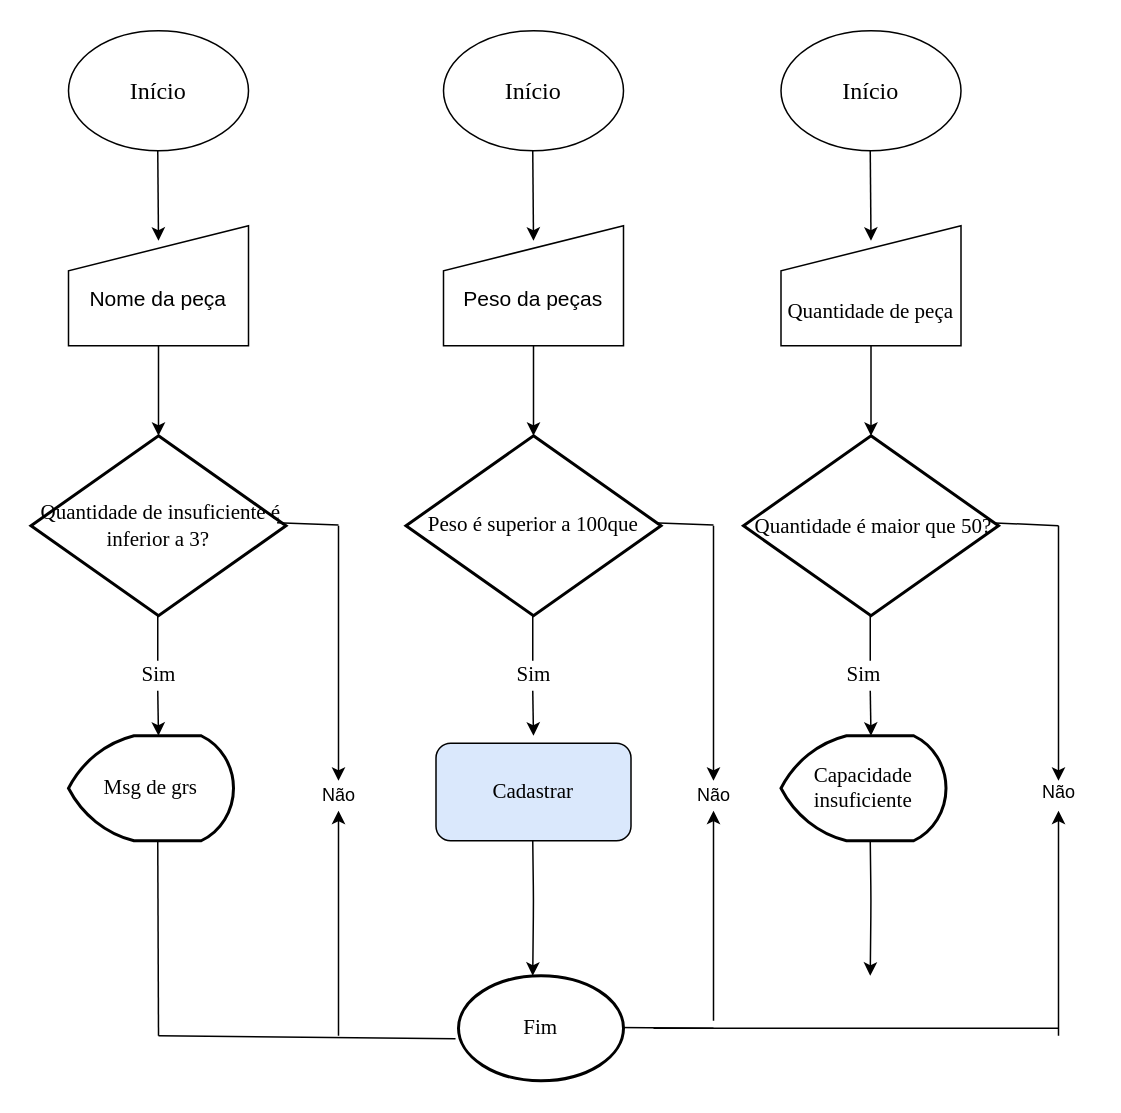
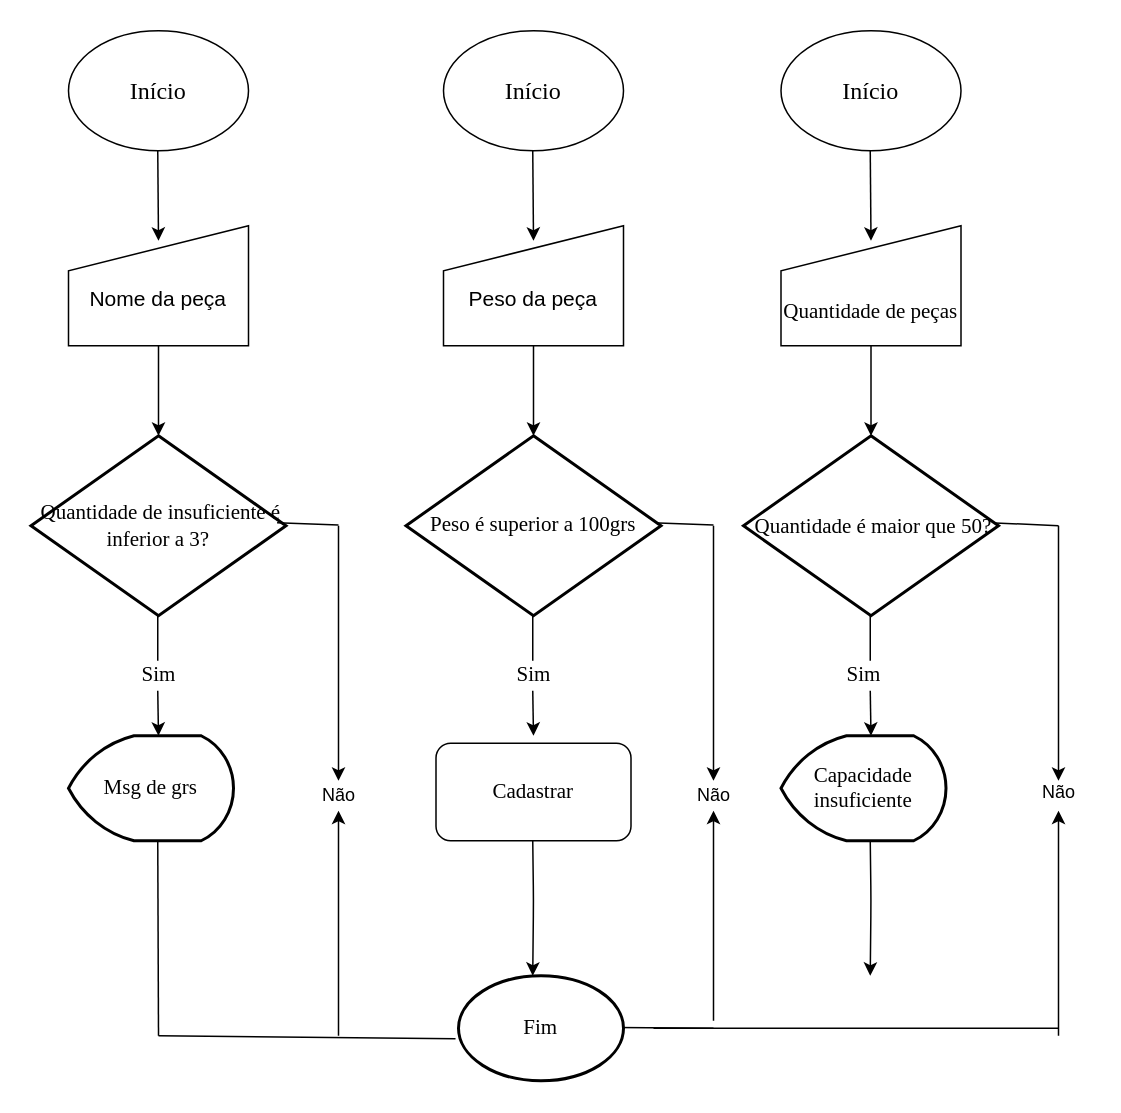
  <mxCell id="0" />
  <mxCell id="1" parent="0" />
  <mxCell id="2" value="&lt;font style=&quot;font-size: 16px&quot; face=&quot;Verdana&quot;&gt;Início&lt;/font&gt;" style="ellipse;whiteSpace=wrap;html=1;" vertex="1" parent="1"><mxGeometry x="45" y="20" width="120" height="80" as="geometry" /></mxCell>
  <mxCell id="3" value="" style="endArrow=classic;html=1;" edge="1" parent="1"><mxGeometry width="50" height="50" relative="1" as="geometry"><mxPoint x="104.5" y="100" as="sourcePoint" /><mxPoint x="105" y="160" as="targetPoint" /></mxGeometry></mxCell>
  <mxCell id="4" value="&lt;span style=&quot;font-size: 14px&quot;&gt;&lt;br&gt;Nome da peça&lt;/span&gt;" style="shape=manualInput;whiteSpace=wrap;html=1;" vertex="1" parent="1"><mxGeometry x="45" y="150" width="120" height="80" as="geometry" /></mxCell>
  <mxCell id="5" value="" style="endArrow=classic;html=1;exitX=0.5;exitY=1;exitDx=0;exitDy=0;" edge="1" parent="1" source="4"><mxGeometry width="50" height="50" relative="1" as="geometry"><mxPoint x="104.5" y="240" as="sourcePoint" /><mxPoint x="105" y="290" as="targetPoint" /><Array as="points" /></mxGeometry></mxCell>
  <mxCell id="6" value="&lt;div&gt;&lt;span style=&quot;font-size: 14px&quot;&gt;&lt;font face=&quot;Verdana&quot;&gt;&amp;nbsp;Quantidade de insuficiente é inferior a 3?&lt;/font&gt;&lt;/span&gt;&lt;/div&gt;" style="strokeWidth=2;html=1;shape=mxgraph.flowchart.decision;whiteSpace=wrap;align=center;" vertex="1" parent="1"><mxGeometry x="20" y="290" width="170" height="120" as="geometry" /></mxCell>
  <mxCell id="7" value="" style="endArrow=classic;html=1;" edge="1" parent="1"><mxGeometry width="50" height="50" relative="1" as="geometry"><mxPoint x="104.5" y="460" as="sourcePoint" /><mxPoint x="105" y="490" as="targetPoint" /><Array as="points" /></mxGeometry></mxCell>
  <mxCell id="8" value="&lt;font face=&quot;Verdana&quot; style=&quot;font-size: 14px&quot;&gt;Msg de grs&lt;/font&gt;" style="strokeWidth=2;html=1;shape=mxgraph.flowchart.display;whiteSpace=wrap;" vertex="1" parent="1"><mxGeometry x="45" y="490" width="110" height="70" as="geometry" /></mxCell>
  <mxCell id="9" value="" style="endArrow=none;html=1;exitX=0.965;exitY=0.483;exitDx=0;exitDy=0;exitPerimeter=0;" edge="1" parent="1" source="6"><mxGeometry width="50" height="50" relative="1" as="geometry"><mxPoint x="195" y="349.5" as="sourcePoint" /><mxPoint x="225" y="349.5" as="targetPoint" /></mxGeometry></mxCell>
  <mxCell id="10" value="&lt;font style=&quot;font-size: 16px&quot; face=&quot;Verdana&quot;&gt;Início&lt;/font&gt;" style="ellipse;whiteSpace=wrap;html=1;" vertex="1" parent="1"><mxGeometry x="295" y="20" width="120" height="80" as="geometry" /></mxCell>
  <mxCell id="11" value="" style="endArrow=classic;html=1;" edge="1" parent="1"><mxGeometry width="50" height="50" relative="1" as="geometry"><mxPoint x="354.5" y="100" as="sourcePoint" /><mxPoint x="355" y="160" as="targetPoint" /></mxGeometry></mxCell>
- <mxCell id="12" value="&lt;span style=&quot;font-size: 14px&quot;&gt;&lt;br&gt;Peso da peças&lt;br&gt;&lt;/span&gt;" style="shape=manualInput;whiteSpace=wrap;html=1;" vertex="1" parent="1"><mxGeometry x="295" y="150" width="120" height="80" as="geometry" /></mxCell>
+ <mxCell id="12" value="&lt;span style=&quot;font-size: 14px&quot;&gt;&lt;br&gt;Peso da peça&lt;br&gt;&lt;/span&gt;" style="shape=manualInput;whiteSpace=wrap;html=1;" vertex="1" parent="1"><mxGeometry x="295" y="150" width="120" height="80" as="geometry" /></mxCell>
  <mxCell id="13" value="" style="endArrow=classic;html=1;exitX=0.5;exitY=1;exitDx=0;exitDy=0;" edge="1" parent="1" source="12"><mxGeometry width="50" height="50" relative="1" as="geometry"><mxPoint x="354.5" y="240" as="sourcePoint" /><mxPoint x="355" y="290" as="targetPoint" /><Array as="points" /></mxGeometry></mxCell>
  <mxCell id="14" value="" style="endArrow=classic;html=1;" edge="1" parent="1"><mxGeometry width="50" height="50" relative="1" as="geometry"><mxPoint x="354.5" y="560" as="sourcePoint" /><mxPoint x="354.5" y="650" as="targetPoint" /><Array as="points"><mxPoint x="355" y="600" /></Array></mxGeometry></mxCell>
  <mxCell id="15" value="" style="endArrow=none;html=1;exitX=0.965;exitY=0.483;exitDx=0;exitDy=0;exitPerimeter=0;" edge="1" parent="1"><mxGeometry width="50" height="50" relative="1" as="geometry"><mxPoint x="434.05" y="347.96" as="sourcePoint" /><mxPoint x="475" y="349.5" as="targetPoint" /></mxGeometry></mxCell>
  <mxCell id="16" value="" style="endArrow=none;html=1;" edge="1" parent="1"><mxGeometry width="50" height="50" relative="1" as="geometry"><mxPoint x="410" y="684.5" as="sourcePoint" /><mxPoint x="475" y="685" as="targetPoint" /></mxGeometry></mxCell>
  <mxCell id="17" value="&lt;font style=&quot;font-size: 14px&quot; face=&quot;Verdana&quot;&gt;Fim&lt;/font&gt;" style="strokeWidth=2;html=1;shape=mxgraph.flowchart.start_1;whiteSpace=wrap;" vertex="1" parent="1"><mxGeometry x="305" y="650" width="110" height="70" as="geometry" /></mxCell>
- <mxCell id="18" value="&lt;font face=&quot;Verdana&quot;&gt;&lt;span style=&quot;font-size: 14px&quot;&gt;Peso é superior a 100que&lt;/span&gt;&lt;/font&gt;" style="strokeWidth=2;html=1;shape=mxgraph.flowchart.decision;whiteSpace=wrap;align=center;" vertex="1" parent="1"><mxGeometry x="270" y="290" width="170" height="120" as="geometry" /></mxCell>
+ <mxCell id="18" value="&lt;font face=&quot;Verdana&quot;&gt;&lt;span style=&quot;font-size: 14px&quot;&gt;Peso é superior a 100grs&lt;/span&gt;&lt;/font&gt;" style="strokeWidth=2;html=1;shape=mxgraph.flowchart.decision;whiteSpace=wrap;align=center;" vertex="1" parent="1"><mxGeometry x="270" y="290" width="170" height="120" as="geometry" /></mxCell>
  <mxCell id="19" value="&lt;font style=&quot;font-size: 16px&quot; face=&quot;Verdana&quot;&gt;Início&lt;/font&gt;" style="ellipse;whiteSpace=wrap;html=1;" vertex="1" parent="1"><mxGeometry x="520" y="20" width="120" height="80" as="geometry" /></mxCell>
  <mxCell id="20" value="" style="endArrow=classic;html=1;" edge="1" parent="1"><mxGeometry width="50" height="50" relative="1" as="geometry"><mxPoint x="579.5" y="100" as="sourcePoint" /><mxPoint x="580" y="160" as="targetPoint" /></mxGeometry></mxCell>
- <mxCell id="21" value="&lt;span style=&quot;font-size: 14px&quot;&gt;&lt;font face=&quot;Verdana&quot;&gt;&lt;br&gt;&lt;br&gt;Quantidade de peça&lt;/font&gt;&lt;/span&gt;" style="shape=manualInput;whiteSpace=wrap;html=1;" vertex="1" parent="1"><mxGeometry x="520" y="150" width="120" height="80" as="geometry" /></mxCell>
+ <mxCell id="21" value="&lt;span style=&quot;font-size: 14px&quot;&gt;&lt;font face=&quot;Verdana&quot;&gt;&lt;br&gt;&lt;br&gt;Quantidade de peças&lt;/font&gt;&lt;/span&gt;" style="shape=manualInput;whiteSpace=wrap;html=1;" vertex="1" parent="1"><mxGeometry x="520" y="150" width="120" height="80" as="geometry" /></mxCell>
  <mxCell id="22" value="" style="endArrow=classic;html=1;exitX=0.5;exitY=1;exitDx=0;exitDy=0;" edge="1" parent="1" source="21"><mxGeometry width="50" height="50" relative="1" as="geometry"><mxPoint x="579.5" y="240" as="sourcePoint" /><mxPoint x="580" y="290" as="targetPoint" /><Array as="points" /></mxGeometry></mxCell>
  <mxCell id="23" value="&lt;font face=&quot;Verdana&quot; style=&quot;font-size: 14px&quot;&gt;Capacidade insuficiente&lt;br&gt;&lt;/font&gt;" style="strokeWidth=2;html=1;shape=mxgraph.flowchart.display;whiteSpace=wrap;" vertex="1" parent="1"><mxGeometry x="520" y="490" width="110" height="70" as="geometry" /></mxCell>
  <mxCell id="24" value="" style="endArrow=classic;html=1;" edge="1" parent="1"><mxGeometry width="50" height="50" relative="1" as="geometry"><mxPoint x="579.5" y="560" as="sourcePoint" /><mxPoint x="579.5" y="650" as="targetPoint" /><Array as="points"><mxPoint x="580" y="600" /></Array></mxGeometry></mxCell>
  <mxCell id="25" value="" style="endArrow=none;html=1;exitX=0.965;exitY=0.483;exitDx=0;exitDy=0;exitPerimeter=0;" edge="1" parent="1"><mxGeometry width="50" height="50" relative="1" as="geometry"><mxPoint x="659.05" y="347.96" as="sourcePoint" /><mxPoint x="705" y="350" as="targetPoint" /></mxGeometry></mxCell>
  <mxCell id="26" value="" style="endArrow=none;html=1;" edge="1" parent="1"><mxGeometry width="50" height="50" relative="1" as="geometry"><mxPoint x="435" y="685" as="sourcePoint" /><mxPoint x="705" y="685" as="targetPoint" /></mxGeometry></mxCell>
  <mxCell id="27" value="&lt;div&gt;&lt;span style=&quot;font-size: 14px&quot;&gt;&lt;font face=&quot;Verdana&quot;&gt;&amp;nbsp;Quantidade é maior que 50?&lt;/font&gt;&lt;/span&gt;&lt;/div&gt;" style="strokeWidth=2;html=1;shape=mxgraph.flowchart.decision;whiteSpace=wrap;align=center;" vertex="1" parent="1"><mxGeometry x="495" y="290" width="170" height="120" as="geometry" /></mxCell>
- <mxCell id="28" value="&lt;font face=&quot;Verdana&quot; style=&quot;font-size: 14px&quot;&gt;Cadastrar&lt;/font&gt;" style="rounded=1;whiteSpace=wrap;html=1;fillColor=#dae8fc;" vertex="1" parent="1"><mxGeometry x="290" y="495" width="130" height="65" as="geometry" /></mxCell>
+ <mxCell id="28" value="&lt;font face=&quot;Verdana&quot; style=&quot;font-size: 14px&quot;&gt;Cadastrar&lt;/font&gt;" style="rounded=1;whiteSpace=wrap;html=1;" vertex="1" parent="1"><mxGeometry x="290" y="495" width="130" height="65" as="geometry" /></mxCell>
  <mxCell id="29" value="" style="endArrow=classic;html=1;" edge="1" parent="1"><mxGeometry width="50" height="50" relative="1" as="geometry"><mxPoint x="225" y="350" as="sourcePoint" /><mxPoint x="225" y="520" as="targetPoint" /></mxGeometry></mxCell>
  <mxCell id="30" value="" style="endArrow=classic;html=1;" edge="1" parent="1"><mxGeometry width="50" height="50" relative="1" as="geometry"><mxPoint x="225" y="690" as="sourcePoint" /><mxPoint x="225" y="540" as="targetPoint" /></mxGeometry></mxCell>
  <mxCell id="31" value="Não" style="text;html=1;align=center;verticalAlign=middle;resizable=0;points=[];autosize=1;" vertex="1" parent="1"><mxGeometry x="205" y="520" width="40" height="20" as="geometry" /></mxCell>
  <mxCell id="32" value="" style="endArrow=classic;html=1;" edge="1" parent="1"><mxGeometry width="50" height="50" relative="1" as="geometry"><mxPoint x="475" y="350" as="sourcePoint" /><mxPoint x="475" y="520" as="targetPoint" /></mxGeometry></mxCell>
  <mxCell id="33" value="" style="endArrow=classic;html=1;" edge="1" parent="1"><mxGeometry width="50" height="50" relative="1" as="geometry"><mxPoint x="475" y="680" as="sourcePoint" /><mxPoint x="475" y="540" as="targetPoint" /></mxGeometry></mxCell>
  <mxCell id="34" value="Não" style="text;html=1;align=center;verticalAlign=middle;resizable=0;points=[];autosize=1;" vertex="1" parent="1"><mxGeometry x="455" y="520" width="40" height="20" as="geometry" /></mxCell>
  <mxCell id="35" value="" style="endArrow=classic;html=1;" edge="1" parent="1"><mxGeometry width="50" height="50" relative="1" as="geometry"><mxPoint x="705" y="350" as="sourcePoint" /><mxPoint x="705" y="520" as="targetPoint" /></mxGeometry></mxCell>
  <mxCell id="36" value="" style="endArrow=classic;html=1;" edge="1" parent="1"><mxGeometry width="50" height="50" relative="1" as="geometry"><mxPoint x="705" y="690" as="sourcePoint" /><mxPoint x="705" y="540" as="targetPoint" /></mxGeometry></mxCell>
  <mxCell id="37" value="Não" style="text;html=1;align=center;verticalAlign=middle;resizable=0;points=[];autosize=1;" vertex="1" parent="1"><mxGeometry x="685" y="517.5" width="40" height="20" as="geometry" /></mxCell>
  <mxCell id="38" value="&lt;font face=&quot;Verdana&quot; style=&quot;font-size: 14px&quot;&gt;Sim&lt;/font&gt;" style="text;html=1;align=center;verticalAlign=middle;resizable=0;points=[];autosize=1;" vertex="1" parent="1"><mxGeometry x="85" y="440" width="40" height="20" as="geometry" /></mxCell>
  <mxCell id="39" value="" style="endArrow=none;html=1;" edge="1" parent="1"><mxGeometry width="50" height="50" relative="1" as="geometry"><mxPoint x="104.5" y="440" as="sourcePoint" /><mxPoint x="104.5" y="410" as="targetPoint" /></mxGeometry></mxCell>
  <mxCell id="40" value="" style="endArrow=none;html=1;" edge="1" parent="1"><mxGeometry width="50" height="50" relative="1" as="geometry"><mxPoint x="354.5" y="440" as="sourcePoint" /><mxPoint x="354.5" y="410" as="targetPoint" /></mxGeometry></mxCell>
  <mxCell id="41" value="" style="endArrow=none;html=1;" edge="1" parent="1"><mxGeometry width="50" height="50" relative="1" as="geometry"><mxPoint x="579.5" y="440" as="sourcePoint" /><mxPoint x="579.5" y="410" as="targetPoint" /></mxGeometry></mxCell>
  <mxCell id="42" value="&lt;font face=&quot;Verdana&quot; style=&quot;font-size: 14px&quot;&gt;Sim&lt;/font&gt;" style="text;html=1;align=center;verticalAlign=middle;resizable=0;points=[];autosize=1;" vertex="1" parent="1"><mxGeometry x="335" y="440" width="40" height="20" as="geometry" /></mxCell>
  <mxCell id="43" value="&lt;font face=&quot;Verdana&quot; style=&quot;font-size: 14px&quot;&gt;Sim&lt;/font&gt;" style="text;html=1;align=center;verticalAlign=middle;resizable=0;points=[];autosize=1;" vertex="1" parent="1"><mxGeometry x="555" y="440" width="40" height="20" as="geometry" /></mxCell>
  <mxCell id="44" value="" style="endArrow=classic;html=1;" edge="1" parent="1"><mxGeometry width="50" height="50" relative="1" as="geometry"><mxPoint x="354.5" y="460" as="sourcePoint" /><mxPoint x="355" y="490" as="targetPoint" /><Array as="points" /></mxGeometry></mxCell>
  <mxCell id="45" value="" style="endArrow=classic;html=1;" edge="1" parent="1"><mxGeometry width="50" height="50" relative="1" as="geometry"><mxPoint x="579.5" y="460" as="sourcePoint" /><mxPoint x="580" y="490" as="targetPoint" /><Array as="points" /></mxGeometry></mxCell>
  <mxCell id="46" value="" style="endArrow=none;html=1;" edge="1" parent="1"><mxGeometry width="50" height="50" relative="1" as="geometry"><mxPoint x="105" y="690" as="sourcePoint" /><mxPoint x="104.5" y="560" as="targetPoint" /></mxGeometry></mxCell>
  <mxCell id="47" value="" style="endArrow=none;html=1;entryX=-0.018;entryY=0.6;entryDx=0;entryDy=0;entryPerimeter=0;" edge="1" parent="1" target="17"><mxGeometry width="50" height="50" relative="1" as="geometry"><mxPoint x="105" y="690" as="sourcePoint" /><mxPoint x="225" y="690.5" as="targetPoint" /></mxGeometry></mxCell>
